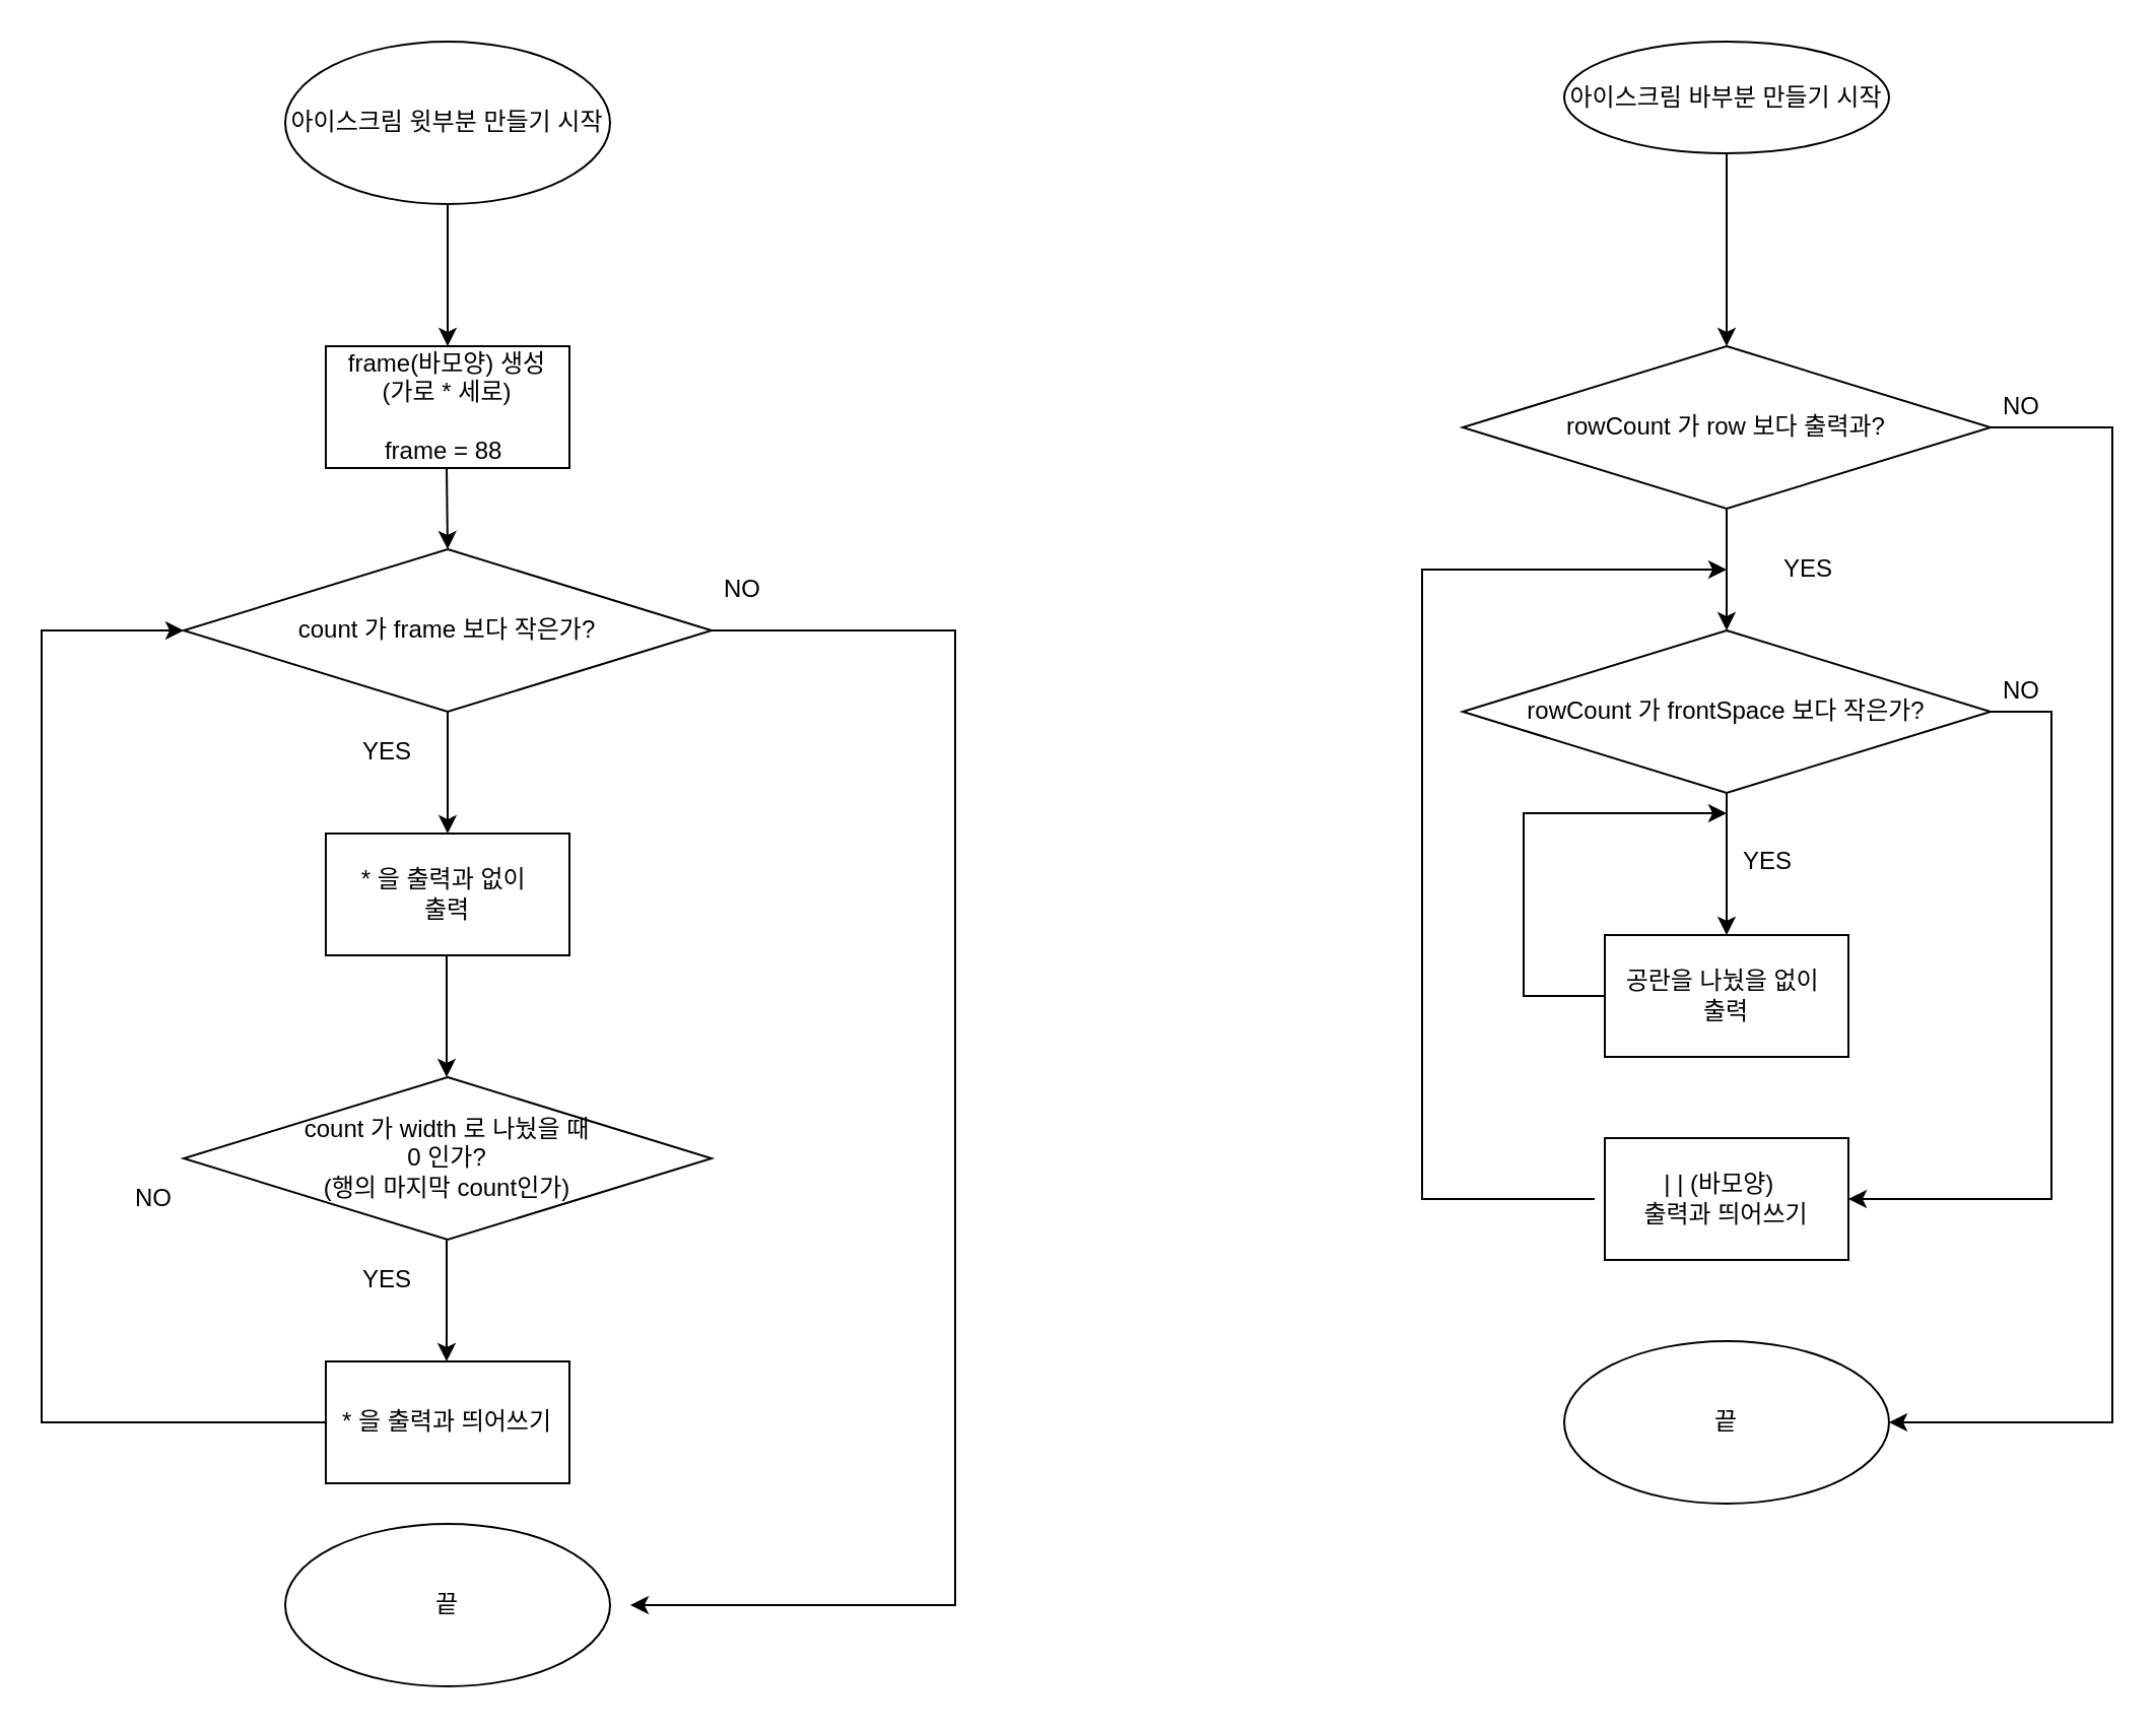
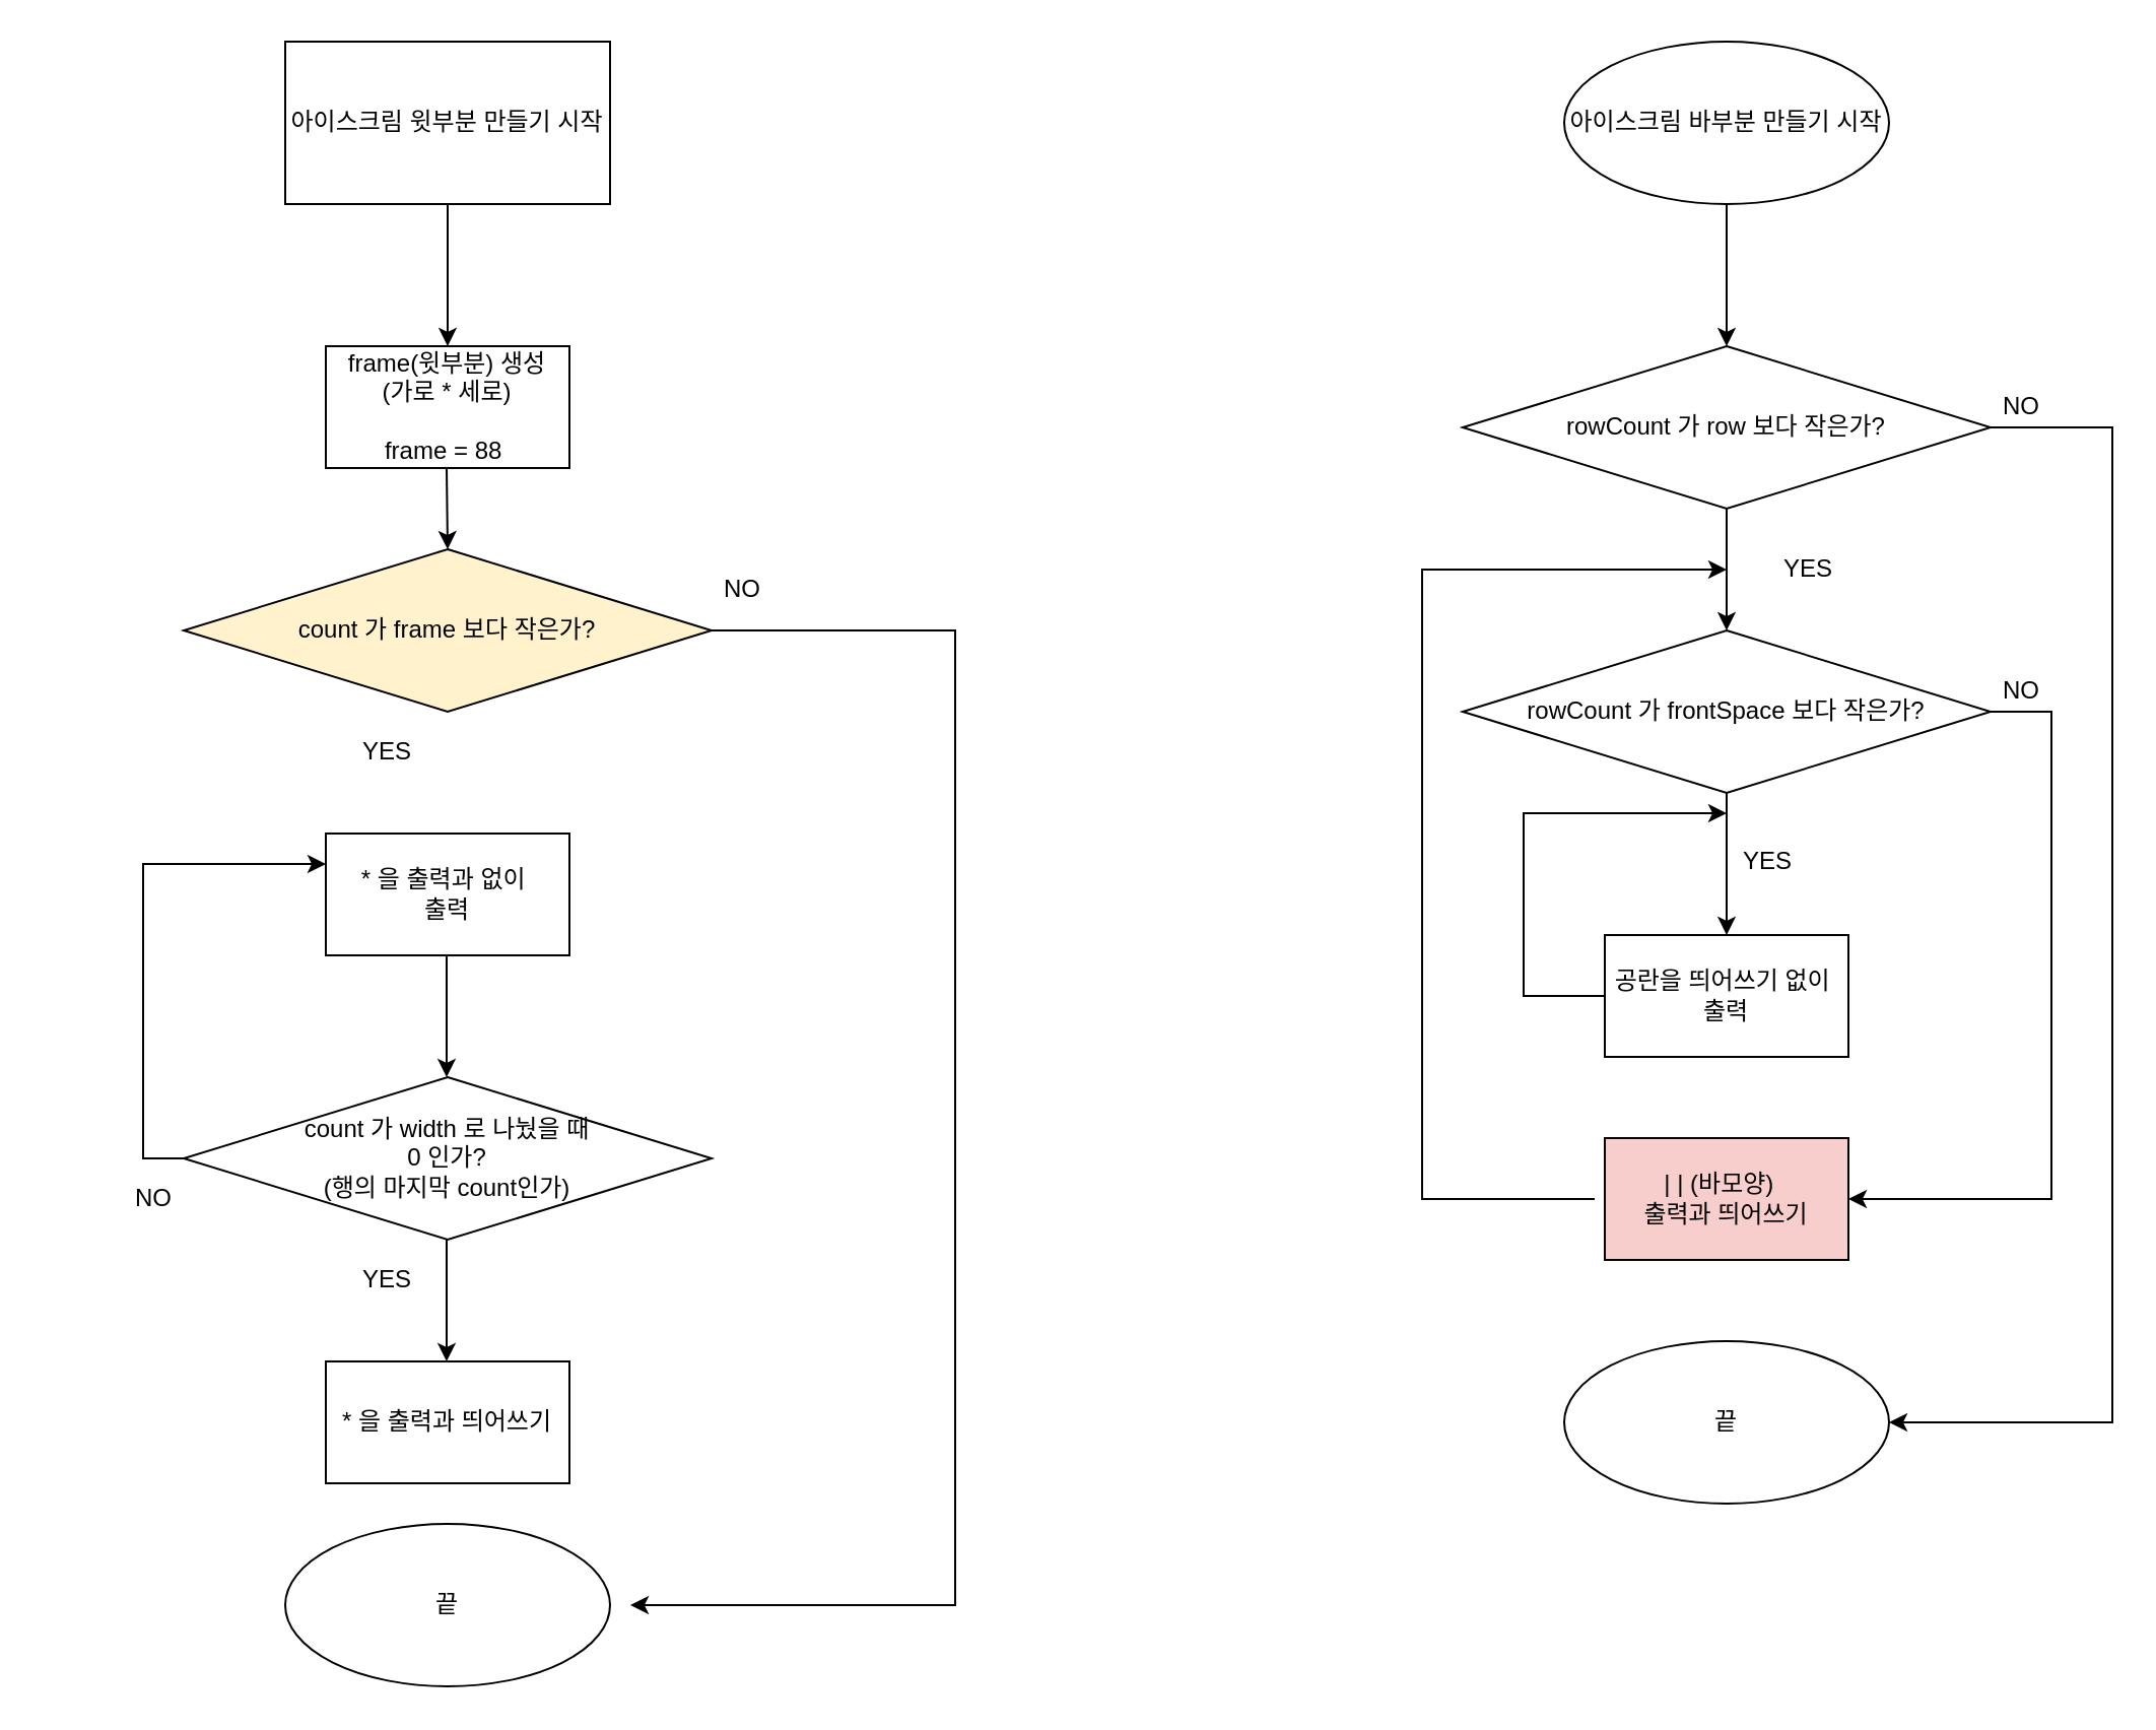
  <mxCell id="0" />
  <mxCell id="1" parent="0" />
- <mxCell id="2" value="아이스크림 윗부분 만들기 시작" style="ellipse;whiteSpace=wrap;html=1;" parent="1" vertex="1"><mxGeometry x="140" y="20" width="160" height="80" as="geometry" /></mxCell>
+ <mxCell id="2" value="아이스크림 윗부분 만들기 시작" style="whiteSpace=wrap;html=1;rounded=0;" parent="1" vertex="1"><mxGeometry x="140" y="20" width="160" height="80" as="geometry" /></mxCell>
  <mxCell id="3" value="" style="endArrow=classic;html=1;rounded=0;exitX=0.5;exitY=1;exitDx=0;exitDy=0;" parent="1" source="2" edge="1"><mxGeometry width="50" height="50" relative="1" as="geometry"><mxPoint x="190" y="430" as="sourcePoint" /><mxPoint x="220" y="170" as="targetPoint" /></mxGeometry></mxCell>
- <mxCell id="4" value="frame(바모양) 생성&lt;br&gt;(가로 * 세로)&lt;br&gt;&lt;br&gt;frame = 88&amp;nbsp;" style="rounded=0;whiteSpace=wrap;html=1;" parent="1" vertex="1"><mxGeometry x="160" y="170" width="120" height="60" as="geometry" /></mxCell>
+ <mxCell id="4" value="frame(윗부분) 생성&lt;br&gt;(가로 * 세로)&lt;br&gt;&lt;br&gt;frame = 88&amp;nbsp;" style="rounded=0;whiteSpace=wrap;html=1;" parent="1" vertex="1"><mxGeometry x="160" y="170" width="120" height="60" as="geometry" /></mxCell>
  <mxCell id="5" value="* 을 출력과 없이&amp;nbsp;&lt;br&gt;출력" style="rounded=0;whiteSpace=wrap;html=1;" parent="1" vertex="1"><mxGeometry x="160" y="410" width="120" height="60" as="geometry" /></mxCell>
  <mxCell id="6" value="" style="endArrow=classic;html=1;rounded=0;entryX=0.5;entryY=0;entryDx=0;entryDy=0;" parent="1" target="17" edge="1"><mxGeometry width="50" height="50" relative="1" as="geometry"><mxPoint x="219.5" y="230" as="sourcePoint" /><mxPoint x="219.5" y="290" as="targetPoint" /></mxGeometry></mxCell>
  <mxCell id="7" value="" style="endArrow=classic;html=1;rounded=0;" parent="1" edge="1"><mxGeometry width="50" height="50" relative="1" as="geometry"><mxPoint x="219.5" y="470" as="sourcePoint" /><mxPoint x="219.5" y="530" as="targetPoint" /></mxGeometry></mxCell>
+ <mxCell id="8" style="edgeStyle=orthogonalEdgeStyle;rounded=0;orthogonalLoop=1;jettySize=auto;html=1;exitX=0;exitY=0.5;exitDx=0;exitDy=0;entryX=0;entryY=0.25;entryDx=0;entryDy=0;" parent="1" source="9" target="5" edge="1"><mxGeometry relative="1" as="geometry" /></mxCell>
  <mxCell id="9" value="count 가 width 로 나눴을 때&lt;br&gt;0 인가?&lt;br&gt;(행의 마지막 count인가)" style="rhombus;whiteSpace=wrap;html=1;" parent="1" vertex="1"><mxGeometry x="90" y="530" width="260" height="80" as="geometry" /></mxCell>
  <mxCell id="10" value="" style="endArrow=classic;html=1;rounded=0;" parent="1" edge="1"><mxGeometry width="50" height="50" relative="1" as="geometry"><mxPoint x="219.5" y="610" as="sourcePoint" /><mxPoint x="219.5" y="670" as="targetPoint" /></mxGeometry></mxCell>
  <mxCell id="11" value="YES" style="text;html=1;align=center;verticalAlign=middle;resizable=0;points=[];autosize=1;strokeColor=none;fillColor=none;" parent="1" vertex="1"><mxGeometry x="170" y="620" width="40" height="20" as="geometry" /></mxCell>
  <mxCell id="12" value="NO" style="text;html=1;align=center;verticalAlign=middle;resizable=0;points=[];autosize=1;strokeColor=none;fillColor=none;" parent="1" vertex="1"><mxGeometry x="60" y="580" width="30" height="20" as="geometry" /></mxCell>
- <mxCell id="13" style="edgeStyle=orthogonalEdgeStyle;rounded=0;orthogonalLoop=1;jettySize=auto;html=1;exitX=0;exitY=0.5;exitDx=0;exitDy=0;" parent="1" source="14" target="17" edge="1"><mxGeometry relative="1" as="geometry"><mxPoint x="80" y="300" as="targetPoint" /><Array as="points"><mxPoint x="20" y="700" /><mxPoint x="20" y="310" /></Array></mxGeometry></mxCell>
  <mxCell id="14" value="* 을&amp;nbsp;출력과 띄어쓰기" style="rounded=0;whiteSpace=wrap;html=1;" parent="1" vertex="1"><mxGeometry x="160" y="670" width="120" height="60" as="geometry" /></mxCell>
- <mxCell id="15" style="edgeStyle=orthogonalEdgeStyle;rounded=0;orthogonalLoop=1;jettySize=auto;html=1;entryX=0.5;entryY=0;entryDx=0;entryDy=0;" parent="1" source="17" target="5" edge="1"><mxGeometry relative="1" as="geometry" /></mxCell>
  <mxCell id="16" style="edgeStyle=orthogonalEdgeStyle;rounded=0;orthogonalLoop=1;jettySize=auto;html=1;exitX=0.5;exitY=0;exitDx=0;exitDy=0;" parent="1" source="17" edge="1"><mxGeometry relative="1" as="geometry"><mxPoint x="220" y="280" as="targetPoint" /></mxGeometry></mxCell>
- <mxCell id="17" value="count 가 frame 보다 작은가?" style="rhombus;whiteSpace=wrap;html=1;" parent="1" vertex="1"><mxGeometry x="90" y="270" width="260" height="80" as="geometry" /></mxCell>
+ <mxCell id="17" value="count 가 frame 보다 작은가?" style="rhombus;whiteSpace=wrap;html=1;fillColor=#fff2cc;" parent="1" vertex="1"><mxGeometry x="90" y="270" width="260" height="80" as="geometry" /></mxCell>
  <mxCell id="18" value="YES" style="text;html=1;align=center;verticalAlign=middle;resizable=0;points=[];autosize=1;strokeColor=none;fillColor=none;" parent="1" vertex="1"><mxGeometry x="170" y="360" width="40" height="20" as="geometry" /></mxCell>
  <mxCell id="19" value="끝" style="ellipse;whiteSpace=wrap;html=1;" parent="1" vertex="1"><mxGeometry x="140" y="750" width="160" height="80" as="geometry" /></mxCell>
  <mxCell id="20" value="" style="endArrow=classic;html=1;rounded=0;" parent="1" edge="1"><mxGeometry width="50" height="50" relative="1" as="geometry"><mxPoint x="350" y="310" as="sourcePoint" /><mxPoint x="310" y="790" as="targetPoint" /><Array as="points"><mxPoint x="470" y="310" /><mxPoint x="470" y="790" /></Array></mxGeometry></mxCell>
  <mxCell id="21" value="NO" style="text;html=1;align=center;verticalAlign=middle;resizable=0;points=[];autosize=1;strokeColor=none;fillColor=none;" parent="1" vertex="1"><mxGeometry x="350" y="280" width="30" height="20" as="geometry" /></mxCell>
  <mxCell id="22" style="edgeStyle=orthogonalEdgeStyle;rounded=0;orthogonalLoop=1;jettySize=auto;html=1;exitX=0.5;exitY=1;exitDx=0;exitDy=0;entryX=0.5;entryY=0;entryDx=0;entryDy=0;" parent="1" source="23" target="25" edge="1"><mxGeometry relative="1" as="geometry" /></mxCell>
- <mxCell id="23" value="아이스크림 바부분 만들기 시작" style="ellipse;whiteSpace=wrap;html=1;" parent="1" vertex="1"><mxGeometry x="770" y="20" width="160" height="55" as="geometry" /></mxCell>
+ <mxCell id="23" value="아이스크림 바부분 만들기 시작" style="ellipse;whiteSpace=wrap;html=1;" parent="1" vertex="1"><mxGeometry x="770" y="20" width="160" height="80" as="geometry" /></mxCell>
  <mxCell id="24" style="edgeStyle=orthogonalEdgeStyle;rounded=0;orthogonalLoop=1;jettySize=auto;html=1;" parent="1" source="25" edge="1"><mxGeometry relative="1" as="geometry"><mxPoint x="850" y="310" as="targetPoint" /></mxGeometry></mxCell>
- <mxCell id="25" value="rowCount 가 row 보다 출력과?" style="rhombus;whiteSpace=wrap;html=1;" parent="1" vertex="1"><mxGeometry x="720" y="170" width="260" height="80" as="geometry" /></mxCell>
+ <mxCell id="25" value="rowCount 가 row 보다 작은가?" style="rhombus;whiteSpace=wrap;html=1;" parent="1" vertex="1"><mxGeometry x="720" y="170" width="260" height="80" as="geometry" /></mxCell>
  <mxCell id="26" value="YES" style="text;html=1;align=center;verticalAlign=middle;resizable=0;points=[];autosize=1;strokeColor=none;fillColor=none;" parent="1" vertex="1"><mxGeometry x="870" y="270" width="40" height="20" as="geometry" /></mxCell>
  <mxCell id="27" style="edgeStyle=orthogonalEdgeStyle;rounded=0;orthogonalLoop=1;jettySize=auto;html=1;" parent="1" source="28" edge="1"><mxGeometry relative="1" as="geometry"><mxPoint x="850" y="460" as="targetPoint" /></mxGeometry></mxCell>
  <mxCell id="28" value="rowCount 가 frontSpace 보다 작은가?" style="rhombus;whiteSpace=wrap;html=1;" parent="1" vertex="1"><mxGeometry x="720" y="310" width="260" height="80" as="geometry" /></mxCell>
  <mxCell id="29" value="YES" style="text;html=1;align=center;verticalAlign=middle;resizable=0;points=[];autosize=1;strokeColor=none;fillColor=none;" parent="1" vertex="1"><mxGeometry x="850" y="413.5" width="40" height="20" as="geometry" /></mxCell>
  <mxCell id="30" style="edgeStyle=orthogonalEdgeStyle;rounded=0;orthogonalLoop=1;jettySize=auto;html=1;" parent="1" source="31" edge="1"><mxGeometry relative="1" as="geometry"><mxPoint x="850" y="400" as="targetPoint" /><Array as="points"><mxPoint x="750" y="490" /><mxPoint x="750" y="400" /></Array></mxGeometry></mxCell>
- <mxCell id="31" value="공란을 나눴을 없이&amp;nbsp;&lt;br&gt;출력" style="rounded=0;whiteSpace=wrap;html=1;" parent="1" vertex="1"><mxGeometry x="790" y="460" width="120" height="60" as="geometry" /></mxCell>
+ <mxCell id="31" value="공란을 띄어쓰기 없이&amp;nbsp;&lt;br&gt;출력" style="rounded=0;whiteSpace=wrap;html=1;" parent="1" vertex="1"><mxGeometry x="790" y="460" width="120" height="60" as="geometry" /></mxCell>
  <mxCell id="32" value="NO" style="text;html=1;align=center;verticalAlign=middle;resizable=0;points=[];autosize=1;strokeColor=none;fillColor=none;" parent="1" vertex="1"><mxGeometry x="980" y="330" width="30" height="20" as="geometry" /></mxCell>
- <mxCell id="33" value="&lt;div&gt;&lt;span&gt;| | (바모양)&amp;nbsp;&amp;nbsp;&lt;/span&gt;&lt;/div&gt;출력과 띄어쓰기" style="rounded=0;whiteSpace=wrap;html=1;" parent="1" vertex="1"><mxGeometry x="790" y="560" width="120" height="60" as="geometry" /></mxCell>
+ <mxCell id="33" value="&lt;div&gt;&lt;span&gt;| | (바모양)&amp;nbsp;&amp;nbsp;&lt;/span&gt;&lt;/div&gt;출력과 띄어쓰기" style="rounded=0;whiteSpace=wrap;html=1;fillColor=#f8cecc;" parent="1" vertex="1"><mxGeometry x="790" y="560" width="120" height="60" as="geometry" /></mxCell>
  <mxCell id="34" value="" style="endArrow=classic;html=1;rounded=0;entryX=1;entryY=0.5;entryDx=0;entryDy=0;" parent="1" target="33" edge="1"><mxGeometry width="50" height="50" relative="1" as="geometry"><mxPoint x="980" y="350" as="sourcePoint" /><mxPoint x="920" y="590" as="targetPoint" /><Array as="points"><mxPoint x="1010" y="350" /><mxPoint x="1010" y="470" /><mxPoint x="1010" y="590" /></Array></mxGeometry></mxCell>
  <mxCell id="35" style="edgeStyle=orthogonalEdgeStyle;rounded=0;orthogonalLoop=1;jettySize=auto;html=1;" parent="1" edge="1"><mxGeometry relative="1" as="geometry"><mxPoint x="850" y="280" as="targetPoint" /><mxPoint x="785" y="590" as="sourcePoint" /><Array as="points"><mxPoint x="700" y="590" /><mxPoint x="700" y="280" /></Array></mxGeometry></mxCell>
  <mxCell id="36" value="" style="endArrow=classic;html=1;rounded=0;" parent="1" edge="1"><mxGeometry width="50" height="50" relative="1" as="geometry"><mxPoint x="980" y="210" as="sourcePoint" /><mxPoint x="930" y="700" as="targetPoint" /><Array as="points"><mxPoint x="1040" y="210" /><mxPoint x="1040" y="330" /><mxPoint x="1040" y="520" /><mxPoint x="1040" y="700" /></Array></mxGeometry></mxCell>
  <mxCell id="37" value="끝" style="ellipse;whiteSpace=wrap;html=1;" parent="1" vertex="1"><mxGeometry x="770" y="660" width="160" height="80" as="geometry" /></mxCell>
  <mxCell id="38" value="NO" style="text;html=1;align=center;verticalAlign=middle;resizable=0;points=[];autosize=1;strokeColor=none;fillColor=none;" parent="1" vertex="1"><mxGeometry x="980" y="190" width="30" height="20" as="geometry" /></mxCell>
